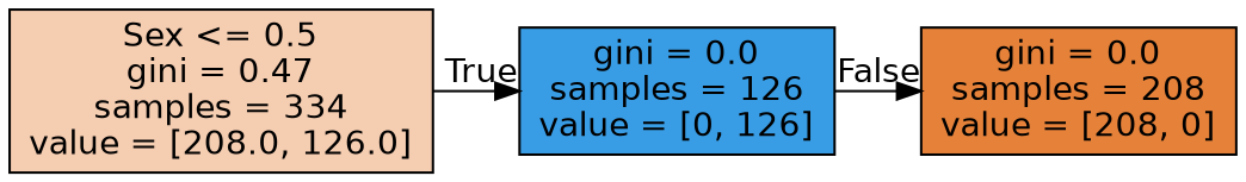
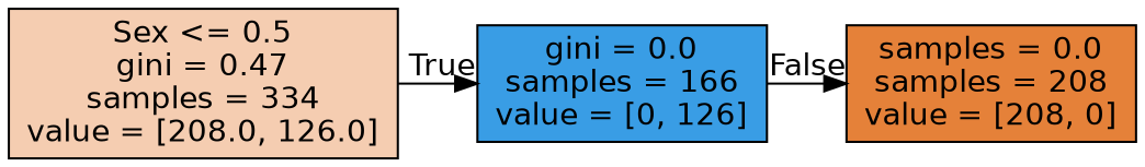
  digraph {
    rankdir=LR
    node [color=black fontname=helvetica shape=box style=filled]
    edge [fontname=helvetica labeldistance=2.5]
    n1 [fillcolor="#f5cdb1" label="Sex <= 0.5\ngini = 0.47\nsamples = 334\nvalue = [208.0, 126.0]"]
-   n2 [fillcolor="#399de5" label="gini = 0.0\nsamples = 126\nvalue = [0, 126]"]
-   n3 [fillcolor="#e58139" label="gini = 0.0\nsamples = 208\nvalue = [208, 0]"]
+   n2 [fillcolor="#399de5" label="gini = 0.0\nsamples = 166\nvalue = [0, 126]"]
+   n3 [fillcolor="#e58139" label="samples = 0.0\nsamples = 208\nvalue = [208, 0]"]
    n1 -> n2 [headlabel=True labelangle=45]
    n2 -> n3 [headlabel=False labelangle=-45]
  }
